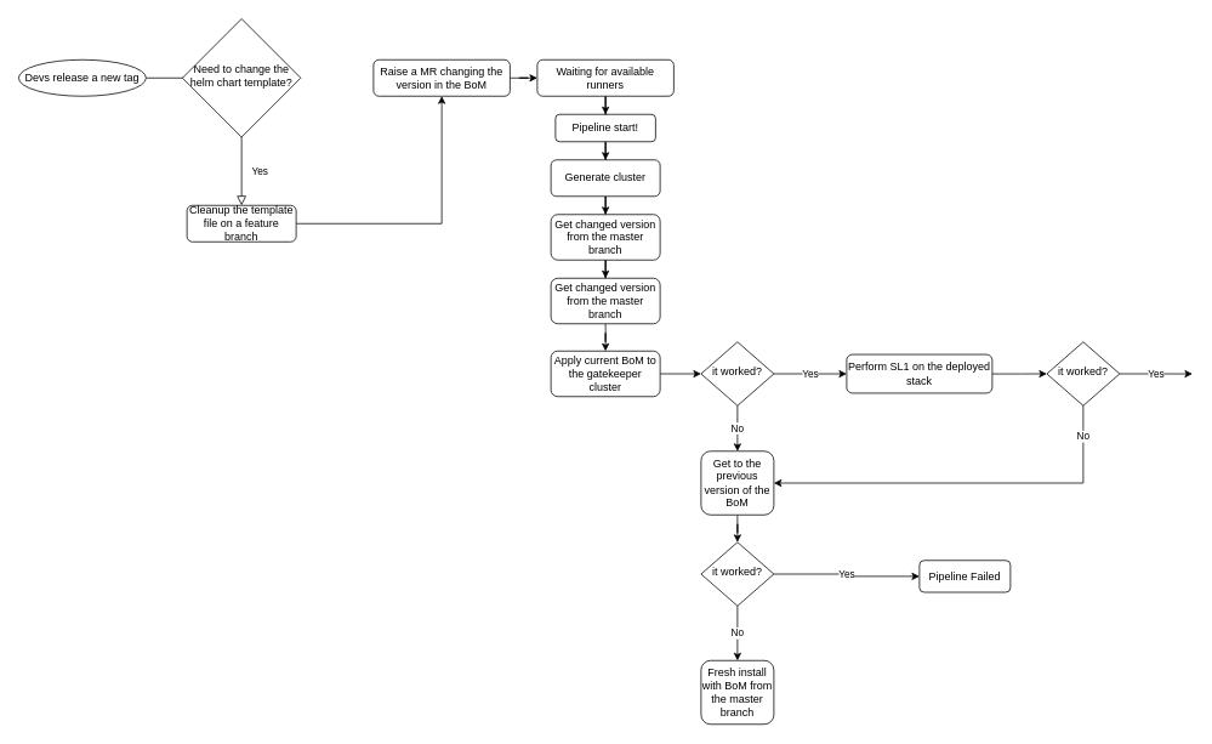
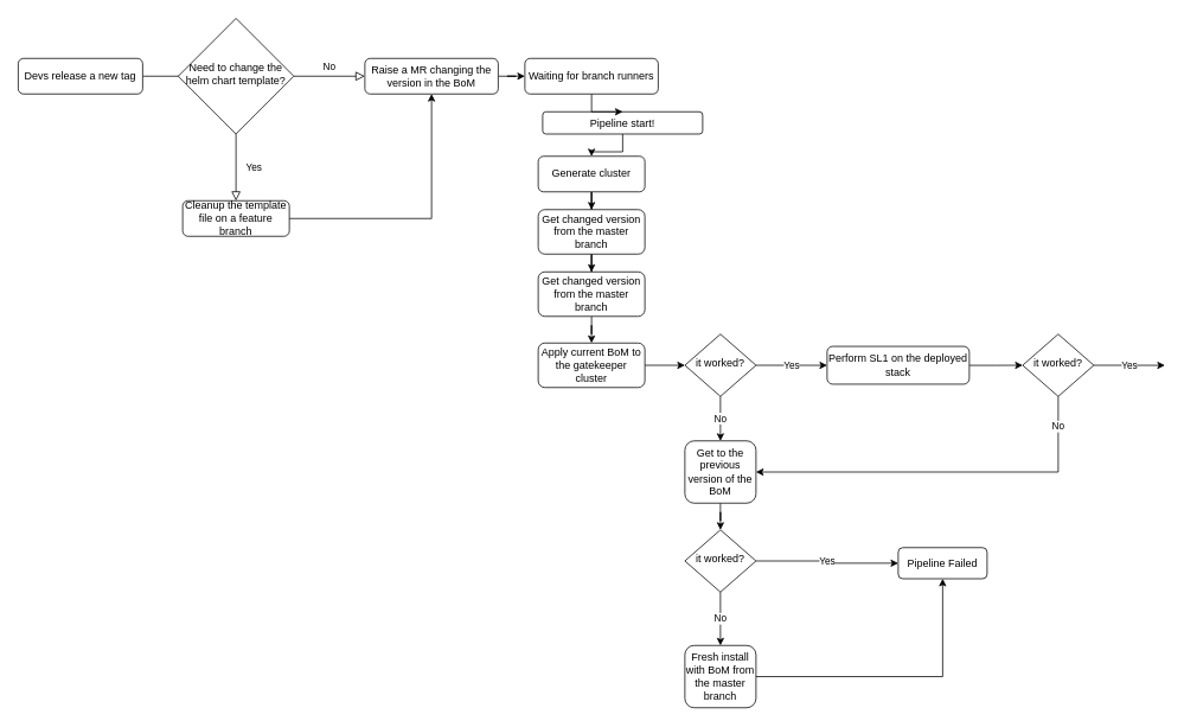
  <mxCell id="0" />
  <mxCell id="1" parent="0" />
  <mxCell id="2" value="" style="rounded=0;html=1;jettySize=auto;orthogonalLoop=1;fontSize=11;endArrow=block;endFill=0;endSize=8;strokeWidth=1;shadow=0;labelBackgroundColor=none;edgeStyle=orthogonalEdgeStyle;entryX=0;entryY=0.5;entryDx=0;entryDy=0;" parent="1" source="3" target="6" edge="1"><mxGeometry relative="1" as="geometry"><mxPoint x="200" y="145" as="targetPoint" /><Array as="points"><mxPoint x="210" y="85" /><mxPoint x="210" y="85" /></Array></mxGeometry></mxCell>
- <mxCell id="3" value="Devs release a new tag" style="ellipse;whiteSpace=wrap;html=1;fontSize=12;glass=0;strokeWidth=1;shadow=0;" parent="1" vertex="1"><mxGeometry x="20" y="65" width="140" height="40" as="geometry" /></mxCell>
+ <mxCell id="3" value="Devs release a new tag" style="rounded=1;whiteSpace=wrap;html=1;fontSize=12;glass=0;strokeWidth=1;shadow=0;" parent="1" vertex="1"><mxGeometry x="20" y="65" width="140" height="40" as="geometry" /></mxCell>
  <mxCell id="4" value="Yes" style="rounded=0;html=1;jettySize=auto;orthogonalLoop=1;fontSize=11;endArrow=block;endFill=0;endSize=8;strokeWidth=1;shadow=0;labelBackgroundColor=none;edgeStyle=orthogonalEdgeStyle;entryX=0.5;entryY=0;entryDx=0;entryDy=0;" parent="1" source="6" target="12" edge="1"><mxGeometry y="20" relative="1" as="geometry"><mxPoint as="offset" /><mxPoint x="265" y="195" as="targetPoint" /></mxGeometry></mxCell>
+ <mxCell id="5" value="No" style="edgeStyle=orthogonalEdgeStyle;rounded=0;html=1;jettySize=auto;orthogonalLoop=1;fontSize=11;endArrow=block;endFill=0;endSize=8;strokeWidth=1;shadow=0;labelBackgroundColor=none;" parent="1" source="6" target="8" edge="1"><mxGeometry y="10" relative="1" as="geometry"><mxPoint as="offset" /></mxGeometry></mxCell>
  <mxCell id="6" value="Need to change the helm chart template?" style="rhombus;whiteSpace=wrap;html=1;shadow=0;fontFamily=Helvetica;fontSize=12;align=center;strokeWidth=1;spacing=6;spacingTop=-4;" parent="1" vertex="1"><mxGeometry x="200" y="20" width="130" height="130" as="geometry" /></mxCell>
  <mxCell id="7" style="edgeStyle=orthogonalEdgeStyle;rounded=0;orthogonalLoop=1;jettySize=auto;html=1;entryX=0;entryY=0.5;entryDx=0;entryDy=0;" edge="1" parent="1" source="8" target="35"><mxGeometry relative="1" as="geometry" /></mxCell>
  <mxCell id="8" value="Raise a MR changing the version in the BoM" style="rounded=1;whiteSpace=wrap;html=1;fontSize=12;glass=0;strokeWidth=1;shadow=0;" parent="1" vertex="1"><mxGeometry x="410" y="65" width="150" height="40" as="geometry" /></mxCell>
  <mxCell id="9" value="" style="edgeStyle=orthogonalEdgeStyle;rounded=0;orthogonalLoop=1;jettySize=auto;html=1;" edge="1" parent="1" source="10" target="16"><mxGeometry relative="1" as="geometry" /></mxCell>
  <mxCell id="10" value="Generate cluster" style="rounded=1;whiteSpace=wrap;html=1;fontSize=12;glass=0;strokeWidth=1;shadow=0;" parent="1" vertex="1"><mxGeometry x="605" y="175" width="120" height="40" as="geometry" /></mxCell>
  <mxCell id="11" style="edgeStyle=orthogonalEdgeStyle;rounded=0;orthogonalLoop=1;jettySize=auto;html=1;exitX=1;exitY=0.5;exitDx=0;exitDy=0;" edge="1" parent="1" source="12" target="8"><mxGeometry relative="1" as="geometry" /></mxCell>
  <mxCell id="12" value="Cleanup the template file on a feature branch" style="rounded=1;whiteSpace=wrap;html=1;fontSize=12;glass=0;strokeWidth=1;shadow=0;" parent="1" vertex="1"><mxGeometry x="205" y="225" width="120" height="40" as="geometry" /></mxCell>
  <mxCell id="13" value="" style="edgeStyle=orthogonalEdgeStyle;rounded=0;orthogonalLoop=1;jettySize=auto;html=1;" edge="1" parent="1" source="14" target="10"><mxGeometry relative="1" as="geometry" /></mxCell>
- <mxCell id="14" value="Pipeline start!" style="rounded=1;whiteSpace=wrap;html=1;fontSize=12;glass=0;strokeWidth=1;shadow=0;" vertex="1" parent="1"><mxGeometry x="610" y="125" width="110" height="30" as="geometry" /></mxCell>
+ <mxCell id="14" value="Pipeline start!" style="rounded=1;whiteSpace=wrap;html=1;fontSize=12;glass=0;strokeWidth=1;shadow=0;" vertex="1" parent="1"><mxGeometry x="610" y="125" width="180" height="25" as="geometry" /></mxCell>
  <mxCell id="15" value="" style="edgeStyle=orthogonalEdgeStyle;rounded=0;orthogonalLoop=1;jettySize=auto;html=1;" edge="1" parent="1" source="16" target="18"><mxGeometry relative="1" as="geometry" /></mxCell>
  <mxCell id="16" value="Get changed version from the master branch" style="rounded=1;whiteSpace=wrap;html=1;fontSize=12;glass=0;strokeWidth=1;shadow=0;" vertex="1" parent="1"><mxGeometry x="605" y="235" width="120" height="50" as="geometry" /></mxCell>
  <mxCell id="17" value="" style="edgeStyle=orthogonalEdgeStyle;rounded=0;orthogonalLoop=1;jettySize=auto;html=1;" edge="1" parent="1" source="18" target="22"><mxGeometry relative="1" as="geometry" /></mxCell>
  <mxCell id="18" value="Get changed version from the master branch" style="rounded=1;whiteSpace=wrap;html=1;fontSize=12;glass=0;strokeWidth=1;shadow=0;" vertex="1" parent="1"><mxGeometry x="605" y="305" width="120" height="50" as="geometry" /></mxCell>
  <mxCell id="19" value="" style="edgeStyle=orthogonalEdgeStyle;rounded=0;orthogonalLoop=1;jettySize=auto;html=1;" edge="1" parent="1" source="20" target="39"><mxGeometry relative="1" as="geometry" /></mxCell>
  <mxCell id="20" value="Perform SL1 on the deployed stack" style="rounded=1;whiteSpace=wrap;html=1;fontSize=12;glass=0;strokeWidth=1;shadow=0;" vertex="1" parent="1"><mxGeometry x="930" y="388.75" width="160" height="42.5" as="geometry" /></mxCell>
  <mxCell id="21" value="" style="edgeStyle=orthogonalEdgeStyle;rounded=0;orthogonalLoop=1;jettySize=auto;html=1;" edge="1" parent="1" source="22" target="25"><mxGeometry relative="1" as="geometry" /></mxCell>
  <mxCell id="22" value="Apply current BoM to the gatekeeper cluster" style="rounded=1;whiteSpace=wrap;html=1;fontSize=12;glass=0;strokeWidth=1;shadow=0;" vertex="1" parent="1"><mxGeometry x="605" y="385" width="120" height="50" as="geometry" /></mxCell>
  <mxCell id="23" value="Yes" style="edgeStyle=orthogonalEdgeStyle;rounded=0;orthogonalLoop=1;jettySize=auto;html=1;" edge="1" parent="1" source="25" target="20"><mxGeometry relative="1" as="geometry" /></mxCell>
  <mxCell id="24" value="No" style="edgeStyle=orthogonalEdgeStyle;rounded=0;orthogonalLoop=1;jettySize=auto;html=1;" edge="1" parent="1" source="25" target="27"><mxGeometry relative="1" as="geometry" /></mxCell>
  <mxCell id="25" value="it worked?" style="rhombus;whiteSpace=wrap;html=1;shadow=0;fontFamily=Helvetica;fontSize=12;align=center;strokeWidth=1;spacing=6;spacingTop=-4;" vertex="1" parent="1"><mxGeometry x="770" y="375" width="80" height="70" as="geometry" /></mxCell>
  <mxCell id="26" value="" style="edgeStyle=orthogonalEdgeStyle;rounded=0;orthogonalLoop=1;jettySize=auto;html=1;" edge="1" parent="1" source="27" target="31"><mxGeometry relative="1" as="geometry" /></mxCell>
  <mxCell id="27" value="Get to the previous version of the BoM" style="rounded=1;whiteSpace=wrap;html=1;fontSize=12;glass=0;strokeWidth=1;shadow=0;" vertex="1" parent="1"><mxGeometry x="770" y="495" width="80" height="70" as="geometry" /></mxCell>
  <mxCell id="28" value="Pipeline Failed" style="rounded=1;whiteSpace=wrap;html=1;fontSize=12;glass=0;strokeWidth=1;shadow=0;" vertex="1" parent="1"><mxGeometry x="1010" y="615" width="100" height="35" as="geometry" /></mxCell>
  <mxCell id="29" value="Yes" style="edgeStyle=orthogonalEdgeStyle;rounded=0;orthogonalLoop=1;jettySize=auto;html=1;" edge="1" parent="1" source="31" target="28"><mxGeometry relative="1" as="geometry" /></mxCell>
  <mxCell id="30" value="No" style="edgeStyle=orthogonalEdgeStyle;rounded=0;orthogonalLoop=1;jettySize=auto;html=1;entryX=0.5;entryY=0;entryDx=0;entryDy=0;" edge="1" parent="1" source="31" target="33"><mxGeometry relative="1" as="geometry"><mxPoint x="810" y="715" as="targetPoint" /></mxGeometry></mxCell>
  <mxCell id="31" value="it worked?" style="rhombus;whiteSpace=wrap;html=1;shadow=0;fontFamily=Helvetica;fontSize=12;align=center;strokeWidth=1;spacing=6;spacingTop=-4;" vertex="1" parent="1"><mxGeometry x="770" y="595" width="80" height="70" as="geometry" /></mxCell>
+ <mxCell id="32" style="edgeStyle=orthogonalEdgeStyle;rounded=0;orthogonalLoop=1;jettySize=auto;html=1;entryX=0.5;entryY=1;entryDx=0;entryDy=0;" edge="1" parent="1" source="33" target="28"><mxGeometry relative="1" as="geometry"><mxPoint x="1060" y="655" as="targetPoint" /></mxGeometry></mxCell>
  <mxCell id="33" value="Fresh install with BoM from the master branch" style="rounded=1;whiteSpace=wrap;html=1;fontSize=12;glass=0;strokeWidth=1;shadow=0;" vertex="1" parent="1"><mxGeometry x="770" y="725" width="80" height="70" as="geometry" /></mxCell>
  <mxCell id="34" value="" style="edgeStyle=orthogonalEdgeStyle;rounded=0;orthogonalLoop=1;jettySize=auto;html=1;" edge="1" parent="1" source="35" target="14"><mxGeometry relative="1" as="geometry" /></mxCell>
- <mxCell id="35" value="Waiting for available runners" style="rounded=1;whiteSpace=wrap;html=1;fontSize=12;glass=0;strokeWidth=1;shadow=0;" vertex="1" parent="1"><mxGeometry x="590" y="65" width="150" height="40" as="geometry" /></mxCell>
+ <mxCell id="35" value="Waiting for branch runners" style="rounded=1;whiteSpace=wrap;html=1;fontSize=12;glass=0;strokeWidth=1;shadow=0;" vertex="1" parent="1"><mxGeometry x="590" y="65" width="150" height="40" as="geometry" /></mxCell>
  <mxCell id="36" value="Yes" style="edgeStyle=orthogonalEdgeStyle;rounded=0;orthogonalLoop=1;jettySize=auto;html=1;" edge="1" parent="1" source="39"><mxGeometry relative="1" as="geometry"><mxPoint x="1310" y="410.083" as="targetPoint" /></mxGeometry></mxCell>
  <mxCell id="37" style="edgeStyle=orthogonalEdgeStyle;rounded=0;orthogonalLoop=1;jettySize=auto;html=1;entryX=1;entryY=0.5;entryDx=0;entryDy=0;" edge="1" parent="1" source="39" target="27"><mxGeometry relative="1" as="geometry"><Array as="points"><mxPoint x="1190" y="530" /></Array></mxGeometry></mxCell>
  <mxCell id="38" value="No" style="edgeLabel;html=1;align=center;verticalAlign=middle;resizable=0;points=[];" vertex="1" connectable="0" parent="37"><mxGeometry x="-0.843" y="-1" relative="1" as="geometry"><mxPoint as="offset" /></mxGeometry></mxCell>
  <mxCell id="39" value="it worked?" style="rhombus;whiteSpace=wrap;html=1;shadow=0;fontFamily=Helvetica;fontSize=12;align=center;strokeWidth=1;spacing=6;spacingTop=-4;" vertex="1" parent="1"><mxGeometry x="1150" y="375" width="80" height="70" as="geometry" /></mxCell>
